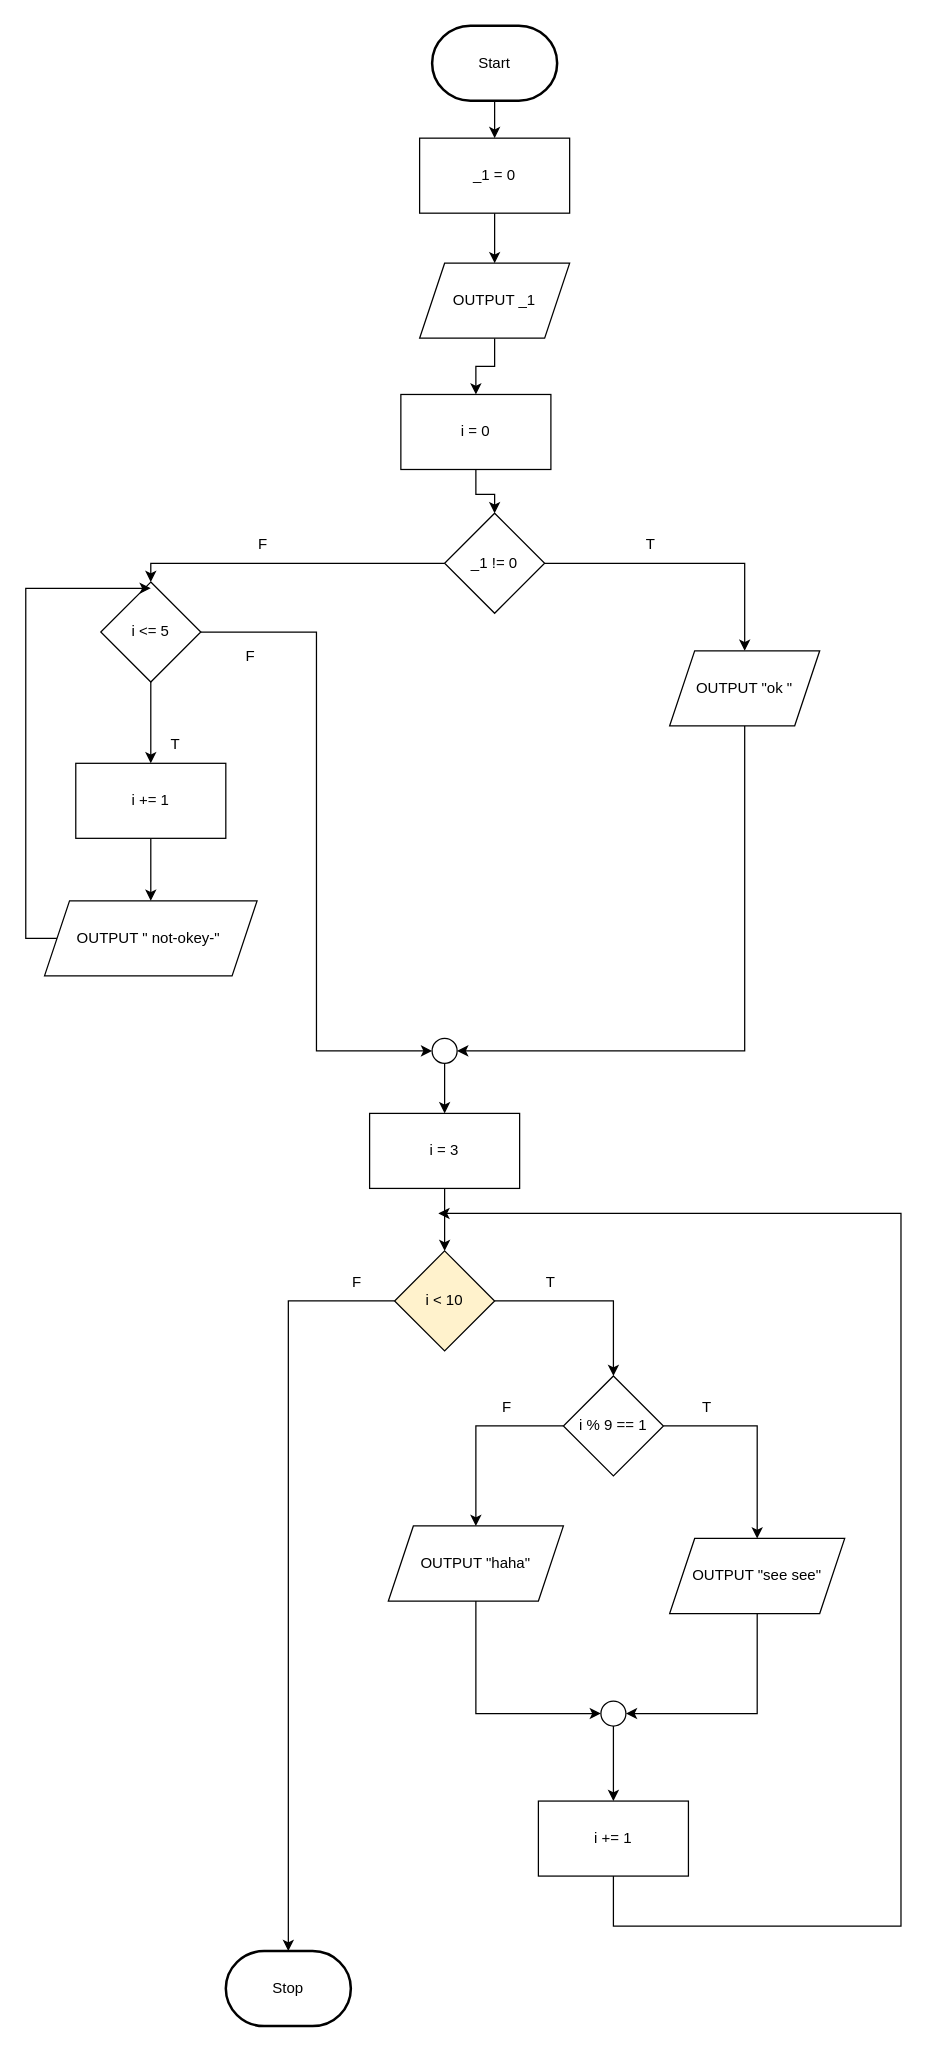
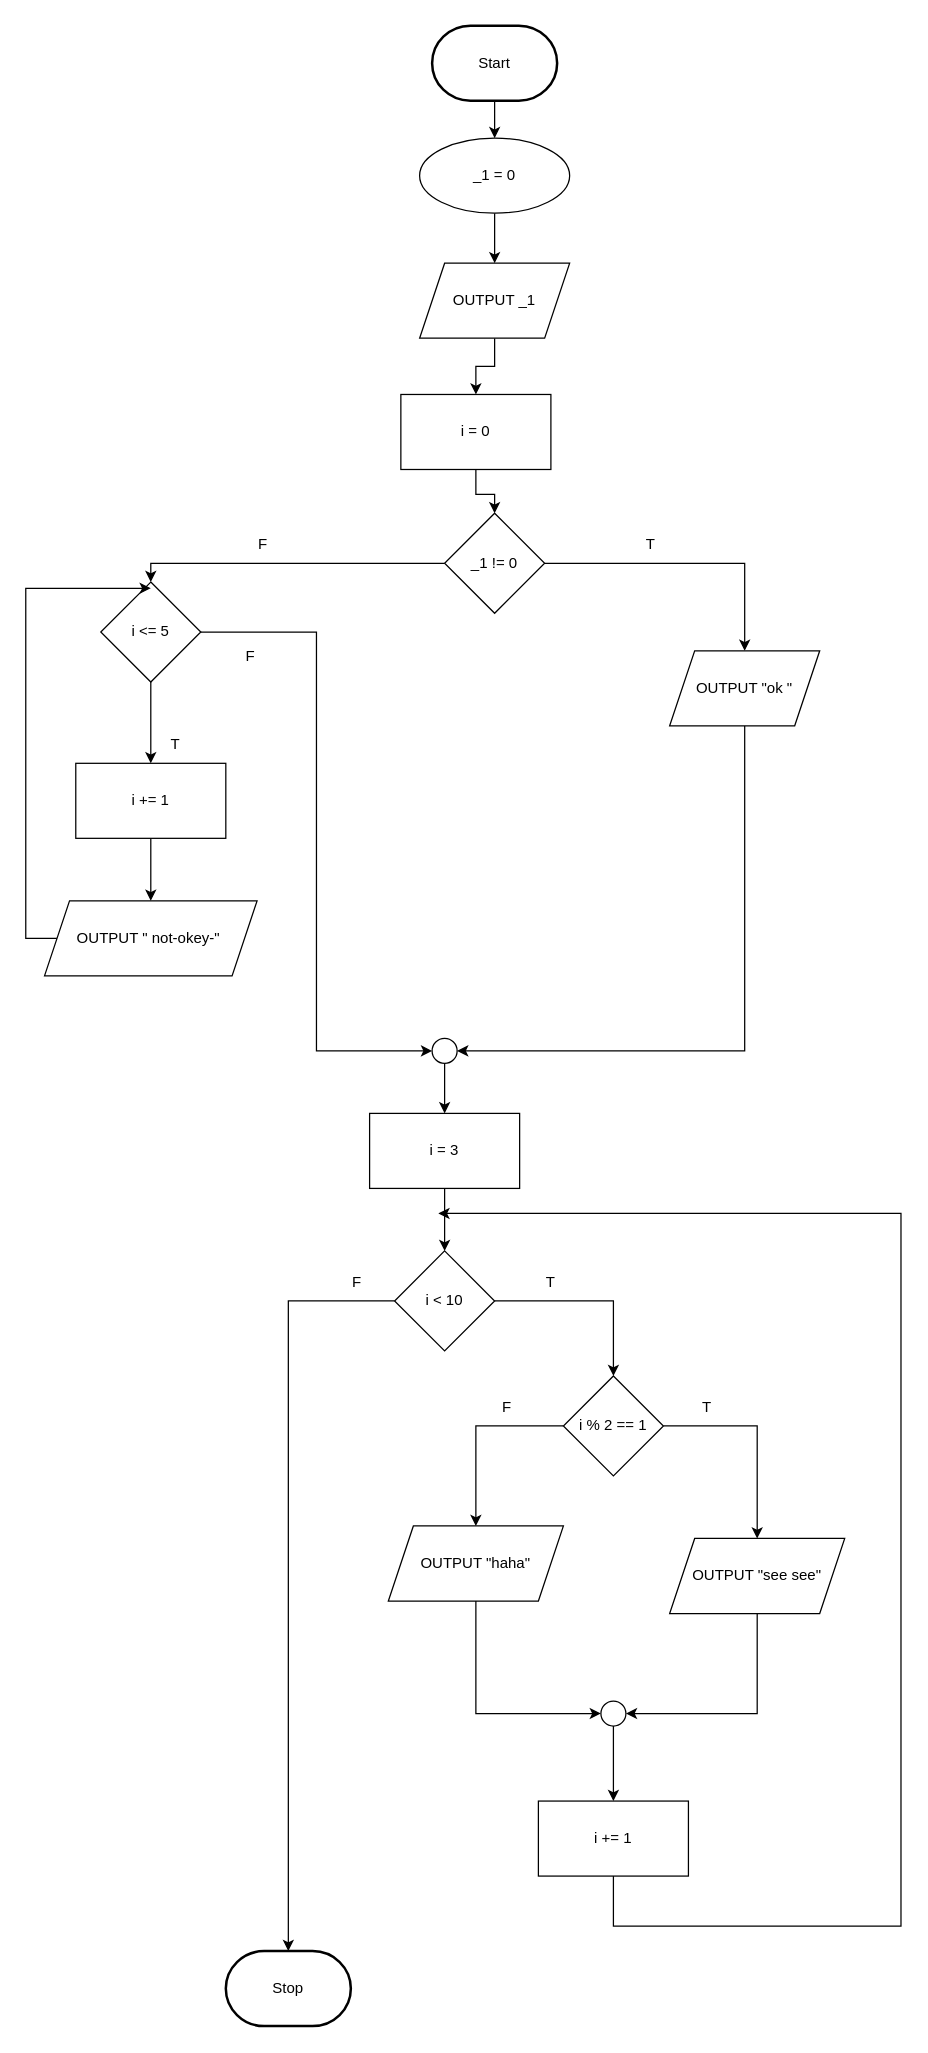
  <mxCell id="0" />
  <mxCell id="1" parent="0" />
  <mxCell id="2" value="" style="edgeStyle=orthogonalEdgeStyle;rounded=0;orthogonalLoop=1;jettySize=auto;html=1;" parent="1" source="3" target="6" edge="1"><mxGeometry relative="1" as="geometry" /></mxCell>
  <mxCell id="3" value="Start" style="strokeWidth=2;html=1;shape=mxgraph.flowchart.terminator;whiteSpace=wrap;" parent="1" vertex="1"><mxGeometry x="345" y="20" width="100" height="60" as="geometry" /></mxCell>
  <mxCell id="4" value="Stop" style="strokeWidth=2;html=1;shape=mxgraph.flowchart.terminator;whiteSpace=wrap;" parent="1" vertex="1"><mxGeometry x="180" y="1560" width="100" height="60" as="geometry" /></mxCell>
  <mxCell id="5" style="edgeStyle=orthogonalEdgeStyle;rounded=0;orthogonalLoop=1;jettySize=auto;html=1;" edge="1" parent="1" source="6" target="8"><mxGeometry relative="1" as="geometry" /></mxCell>
- <mxCell id="6" value="_1 = 0" style="rounded=0;whiteSpace=wrap;html=1;" parent="1" vertex="1"><mxGeometry x="335" y="110" width="120" height="60" as="geometry" /></mxCell>
+ <mxCell id="6" value="_1 = 0" style="ellipse;whiteSpace=wrap;html=1;" parent="1" vertex="1"><mxGeometry x="335" y="110" width="120" height="60" as="geometry" /></mxCell>
  <mxCell id="7" style="edgeStyle=orthogonalEdgeStyle;rounded=0;orthogonalLoop=1;jettySize=auto;html=1;entryX=0.5;entryY=0;entryDx=0;entryDy=0;" edge="1" parent="1" source="8" target="21"><mxGeometry relative="1" as="geometry" /></mxCell>
  <mxCell id="8" value="OUTPUT _1" style="shape=parallelogram;perimeter=parallelogramPerimeter;whiteSpace=wrap;html=1;fixedSize=1;" parent="1" vertex="1"><mxGeometry x="335" y="210" width="120" height="60" as="geometry" /></mxCell>
  <mxCell id="9" style="edgeStyle=orthogonalEdgeStyle;rounded=0;orthogonalLoop=1;jettySize=auto;html=1;" edge="1" parent="1" source="10" target="32"><mxGeometry relative="1" as="geometry" /></mxCell>
  <mxCell id="10" value="_1 != 0" style="rhombus;whiteSpace=wrap;html=1;" parent="1" vertex="1"><mxGeometry x="355" y="410" width="80" height="80" as="geometry" /></mxCell>
  <mxCell id="11" style="edgeStyle=orthogonalEdgeStyle;rounded=0;orthogonalLoop=1;jettySize=auto;html=1;entryX=0;entryY=0.5;entryDx=0;entryDy=0;" edge="1" parent="1" source="13" target="16"><mxGeometry relative="1" as="geometry" /></mxCell>
  <mxCell id="12" style="edgeStyle=orthogonalEdgeStyle;rounded=0;orthogonalLoop=1;jettySize=auto;html=1;" edge="1" parent="1" source="13" target="48"><mxGeometry relative="1" as="geometry" /></mxCell>
  <mxCell id="13" value="i &amp;lt;= 5" style="rhombus;whiteSpace=wrap;html=1;" parent="1" vertex="1"><mxGeometry x="80" y="465" width="80" height="80" as="geometry" /></mxCell>
  <mxCell id="14" value="" style="endArrow=classic;html=1;rounded=0;entryX=0.5;entryY=0;entryDx=0;entryDy=0;exitX=0;exitY=0.5;exitDx=0;exitDy=0;" parent="1" source="10" target="13" edge="1"><mxGeometry width="50" height="50" relative="1" as="geometry"><mxPoint x="235" y="500" as="sourcePoint" /><mxPoint x="285" y="450" as="targetPoint" /><Array as="points"><mxPoint x="120" y="450" /></Array></mxGeometry></mxCell>
  <mxCell id="15" style="edgeStyle=orthogonalEdgeStyle;rounded=0;orthogonalLoop=1;jettySize=auto;html=1;" edge="1" parent="1" source="16" target="23"><mxGeometry relative="1" as="geometry" /></mxCell>
  <mxCell id="16" value="" style="ellipse;whiteSpace=wrap;html=1;aspect=fixed;" parent="1" vertex="1"><mxGeometry x="345" y="830" width="20" height="20" as="geometry" /></mxCell>
  <mxCell id="17" value="" style="endArrow=classic;html=1;rounded=0;exitX=0.5;exitY=1;exitDx=0;exitDy=0;entryX=1;entryY=0.5;entryDx=0;entryDy=0;" parent="1" source="32" target="16" edge="1"><mxGeometry width="50" height="50" relative="1" as="geometry"><mxPoint x="595" y="570" as="sourcePoint" /><mxPoint x="735" y="670" as="targetPoint" /><Array as="points"><mxPoint x="595" y="840" /></Array></mxGeometry></mxCell>
  <mxCell id="18" style="edgeStyle=orthogonalEdgeStyle;rounded=0;orthogonalLoop=1;jettySize=auto;html=1;" edge="1" parent="1" source="19"><mxGeometry relative="1" as="geometry"><mxPoint x="120" y="470" as="targetPoint" /><Array as="points"><mxPoint x="20" y="750" /><mxPoint x="20" y="470" /></Array></mxGeometry></mxCell>
  <mxCell id="19" value="OUTPUT &quot; not-okey-&quot;&amp;nbsp;" style="shape=parallelogram;perimeter=parallelogramPerimeter;whiteSpace=wrap;html=1;fixedSize=1;" parent="1" vertex="1"><mxGeometry x="35" y="720" width="170" height="60" as="geometry" /></mxCell>
  <mxCell id="20" style="edgeStyle=orthogonalEdgeStyle;rounded=0;orthogonalLoop=1;jettySize=auto;html=1;" edge="1" parent="1" source="21" target="10"><mxGeometry relative="1" as="geometry" /></mxCell>
  <mxCell id="21" value="i = 0" style="rounded=0;whiteSpace=wrap;html=1;" vertex="1" parent="1"><mxGeometry x="320" y="315" width="120" height="60" as="geometry" /></mxCell>
  <mxCell id="22" style="edgeStyle=orthogonalEdgeStyle;rounded=0;orthogonalLoop=1;jettySize=auto;html=1;entryX=0.5;entryY=0;entryDx=0;entryDy=0;" edge="1" parent="1" source="23" target="26"><mxGeometry relative="1" as="geometry" /></mxCell>
  <mxCell id="23" value="i = 3" style="rounded=0;whiteSpace=wrap;html=1;" vertex="1" parent="1"><mxGeometry x="295" y="890" width="120" height="60" as="geometry" /></mxCell>
  <mxCell id="24" style="edgeStyle=orthogonalEdgeStyle;rounded=0;orthogonalLoop=1;jettySize=auto;html=1;entryX=0.5;entryY=0;entryDx=0;entryDy=0;" edge="1" parent="1" source="26" target="29"><mxGeometry relative="1" as="geometry" /></mxCell>
  <mxCell id="25" style="edgeStyle=orthogonalEdgeStyle;rounded=0;orthogonalLoop=1;jettySize=auto;html=1;entryX=0.5;entryY=0;entryDx=0;entryDy=0;entryPerimeter=0;" edge="1" parent="1" source="26" target="4"><mxGeometry relative="1" as="geometry"><Array as="points"><mxPoint x="230" y="1040" /><mxPoint x="230" y="1560" /></Array></mxGeometry></mxCell>
- <mxCell id="26" value="i &amp;lt; 10" style="rhombus;whiteSpace=wrap;html=1;fillColor=#fff2cc;" vertex="1" parent="1"><mxGeometry x="315" y="1000" width="80" height="80" as="geometry" /></mxCell>
+ <mxCell id="26" value="i &amp;lt; 10" style="rhombus;whiteSpace=wrap;html=1;" vertex="1" parent="1"><mxGeometry x="315" y="1000" width="80" height="80" as="geometry" /></mxCell>
  <mxCell id="27" style="edgeStyle=orthogonalEdgeStyle;rounded=0;orthogonalLoop=1;jettySize=auto;html=1;entryX=0.5;entryY=0;entryDx=0;entryDy=0;" edge="1" parent="1" source="29" target="31"><mxGeometry relative="1" as="geometry" /></mxCell>
  <mxCell id="28" style="edgeStyle=orthogonalEdgeStyle;rounded=0;orthogonalLoop=1;jettySize=auto;html=1;entryX=0.5;entryY=0;entryDx=0;entryDy=0;exitX=0;exitY=0.5;exitDx=0;exitDy=0;" edge="1" parent="1" source="29" target="34"><mxGeometry relative="1" as="geometry" /></mxCell>
- <mxCell id="29" value="i % 9 == 1" style="rhombus;whiteSpace=wrap;html=1;" vertex="1" parent="1"><mxGeometry x="450" y="1100" width="80" height="80" as="geometry" /></mxCell>
+ <mxCell id="29" value="i % 2 == 1" style="rhombus;whiteSpace=wrap;html=1;" vertex="1" parent="1"><mxGeometry x="450" y="1100" width="80" height="80" as="geometry" /></mxCell>
  <mxCell id="30" style="edgeStyle=orthogonalEdgeStyle;rounded=0;orthogonalLoop=1;jettySize=auto;html=1;entryX=1;entryY=0.5;entryDx=0;entryDy=0;exitX=0.5;exitY=1;exitDx=0;exitDy=0;" edge="1" parent="1" source="31" target="36"><mxGeometry relative="1" as="geometry" /></mxCell>
  <mxCell id="31" value="OUTPUT &quot;see see&quot;" style="shape=parallelogram;perimeter=parallelogramPerimeter;whiteSpace=wrap;html=1;fixedSize=1;" vertex="1" parent="1"><mxGeometry x="535" y="1230" width="140" height="60" as="geometry" /></mxCell>
  <mxCell id="32" value="OUTPUT &quot;ok &quot;" style="shape=parallelogram;perimeter=parallelogramPerimeter;whiteSpace=wrap;html=1;fixedSize=1;" vertex="1" parent="1"><mxGeometry x="535" y="520" width="120" height="60" as="geometry" /></mxCell>
  <mxCell id="33" style="edgeStyle=orthogonalEdgeStyle;rounded=0;orthogonalLoop=1;jettySize=auto;html=1;entryX=0;entryY=0.5;entryDx=0;entryDy=0;exitX=0.5;exitY=1;exitDx=0;exitDy=0;" edge="1" parent="1" source="34" target="36"><mxGeometry relative="1" as="geometry" /></mxCell>
  <mxCell id="34" value="OUTPUT &quot;haha&quot;" style="shape=parallelogram;perimeter=parallelogramPerimeter;whiteSpace=wrap;html=1;fixedSize=1;" vertex="1" parent="1"><mxGeometry x="310" y="1220" width="140" height="60" as="geometry" /></mxCell>
  <mxCell id="35" style="edgeStyle=orthogonalEdgeStyle;rounded=0;orthogonalLoop=1;jettySize=auto;html=1;entryX=0.5;entryY=0;entryDx=0;entryDy=0;" edge="1" parent="1" source="36" target="38"><mxGeometry relative="1" as="geometry" /></mxCell>
  <mxCell id="36" value="" style="ellipse;whiteSpace=wrap;html=1;aspect=fixed;" vertex="1" parent="1"><mxGeometry x="480" y="1360" width="20" height="20" as="geometry" /></mxCell>
  <mxCell id="37" style="edgeStyle=orthogonalEdgeStyle;rounded=0;orthogonalLoop=1;jettySize=auto;html=1;exitX=0.5;exitY=1;exitDx=0;exitDy=0;" edge="1" parent="1" source="38"><mxGeometry relative="1" as="geometry"><mxPoint x="350" y="970" as="targetPoint" /><Array as="points"><mxPoint x="490" y="1540" /><mxPoint x="720" y="1540" /><mxPoint x="720" y="970" /></Array></mxGeometry></mxCell>
  <mxCell id="38" value="i += 1" style="rounded=0;whiteSpace=wrap;html=1;" vertex="1" parent="1"><mxGeometry x="430" y="1440" width="120" height="60" as="geometry" /></mxCell>
  <mxCell id="39" value="F" style="text;html=1;strokeColor=none;fillColor=none;align=center;verticalAlign=middle;whiteSpace=wrap;rounded=0;" vertex="1" parent="1"><mxGeometry x="170" y="510" width="60" height="30" as="geometry" /></mxCell>
  <mxCell id="40" value="T" style="text;html=1;strokeColor=none;fillColor=none;align=center;verticalAlign=middle;whiteSpace=wrap;rounded=0;" vertex="1" parent="1"><mxGeometry x="110" y="580" width="60" height="30" as="geometry" /></mxCell>
  <mxCell id="41" value="T" style="text;html=1;strokeColor=none;fillColor=none;align=center;verticalAlign=middle;whiteSpace=wrap;rounded=0;" vertex="1" parent="1"><mxGeometry x="490" y="420" width="60" height="30" as="geometry" /></mxCell>
  <mxCell id="42" value="F" style="text;html=1;strokeColor=none;fillColor=none;align=center;verticalAlign=middle;whiteSpace=wrap;rounded=0;" vertex="1" parent="1"><mxGeometry x="180" y="420" width="60" height="30" as="geometry" /></mxCell>
  <mxCell id="43" value="T" style="text;html=1;strokeColor=none;fillColor=none;align=center;verticalAlign=middle;whiteSpace=wrap;rounded=0;" vertex="1" parent="1"><mxGeometry x="535" y="1110" width="60" height="30" as="geometry" /></mxCell>
  <mxCell id="44" value="F" style="text;html=1;strokeColor=none;fillColor=none;align=center;verticalAlign=middle;whiteSpace=wrap;rounded=0;" vertex="1" parent="1"><mxGeometry x="375" y="1110" width="60" height="30" as="geometry" /></mxCell>
  <mxCell id="45" value="T" style="text;html=1;strokeColor=none;fillColor=none;align=center;verticalAlign=middle;whiteSpace=wrap;rounded=0;" vertex="1" parent="1"><mxGeometry x="410" y="1010" width="60" height="30" as="geometry" /></mxCell>
  <mxCell id="46" value="F" style="text;html=1;strokeColor=none;fillColor=none;align=center;verticalAlign=middle;whiteSpace=wrap;rounded=0;" vertex="1" parent="1"><mxGeometry x="255" y="1010" width="60" height="30" as="geometry" /></mxCell>
  <mxCell id="47" style="edgeStyle=orthogonalEdgeStyle;rounded=0;orthogonalLoop=1;jettySize=auto;html=1;" edge="1" parent="1" source="48" target="19"><mxGeometry relative="1" as="geometry" /></mxCell>
  <mxCell id="48" value="i += 1" style="rounded=0;whiteSpace=wrap;html=1;" vertex="1" parent="1"><mxGeometry x="60" y="610" width="120" height="60" as="geometry" /></mxCell>
